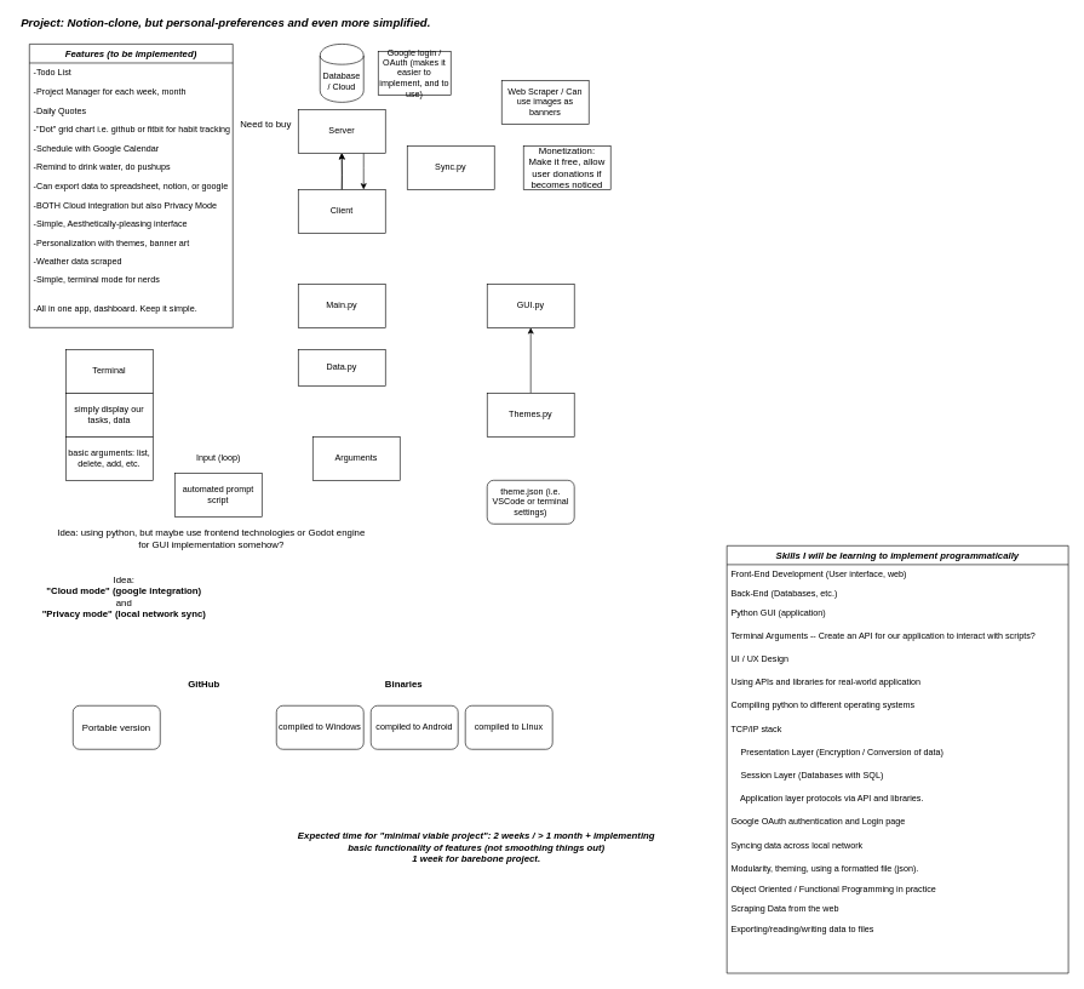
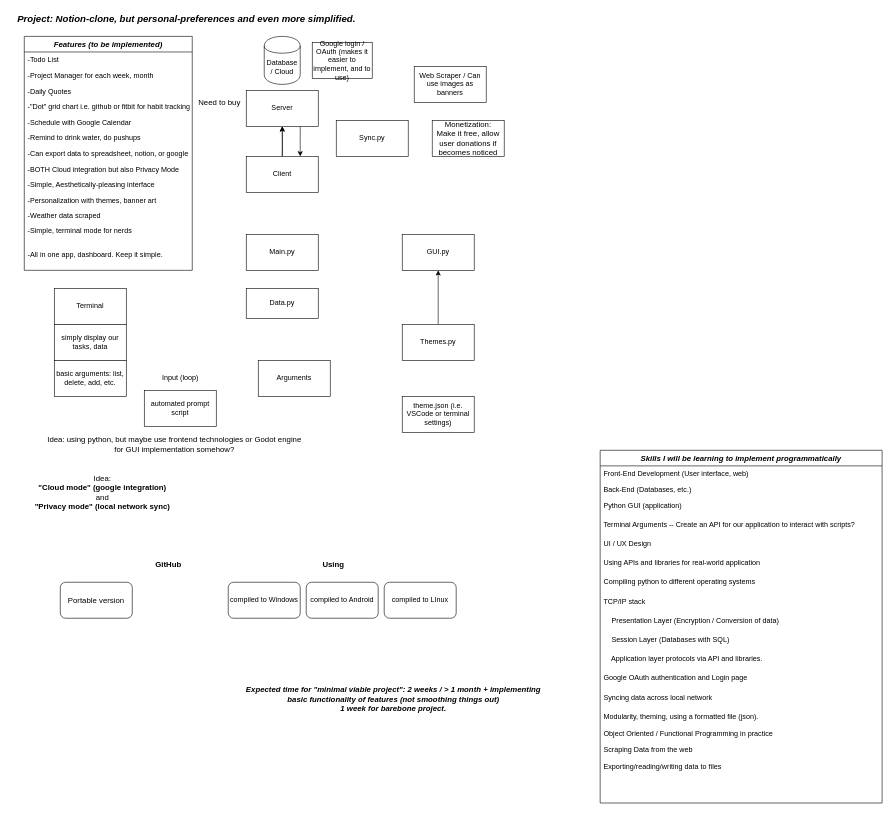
  <mxCell id="0" />
  <mxCell id="1" parent="0" />
  <mxCell id="2" value="Main.py" style="rounded=0;whiteSpace=wrap;html=1;" vertex="1" parent="1"><mxGeometry x="410" y="390" width="120" height="60" as="geometry" /></mxCell>
  <mxCell id="3" value="Terminal" style="whiteSpace=wrap;html=1;" vertex="1" parent="1"><mxGeometry x="90" y="480" width="120" height="60" as="geometry" /></mxCell>
  <mxCell id="4" value="GUI.py" style="whiteSpace=wrap;html=1;" vertex="1" parent="1"><mxGeometry x="670" y="390" width="120" height="60" as="geometry" /></mxCell>
  <mxCell id="5" value="simply display our tasks, data" style="whiteSpace=wrap;html=1;" vertex="1" parent="1"><mxGeometry x="90" y="540" width="120" height="60" as="geometry" /></mxCell>
  <mxCell id="6" value="automated prompt script&lt;br&gt;" style="whiteSpace=wrap;html=1;" vertex="1" parent="1"><mxGeometry x="240" y="650" width="120" height="60" as="geometry" /></mxCell>
  <mxCell id="7" value="basic arguments: list, delete, add, etc." style="whiteSpace=wrap;html=1;" vertex="1" parent="1"><mxGeometry x="90" y="600" width="120" height="60" as="geometry" /></mxCell>
  <mxCell id="8" style="edgeStyle=orthogonalEdgeStyle;rounded=0;orthogonalLoop=1;jettySize=auto;html=1;entryX=0.75;entryY=0;entryDx=0;entryDy=0;" edge="1" parent="1" source="9" target="12"><mxGeometry relative="1" as="geometry"><Array as="points"><mxPoint x="500" y="230" /><mxPoint x="500" y="230" /></Array></mxGeometry></mxCell>
  <mxCell id="9" value="Server" style="whiteSpace=wrap;html=1;" vertex="1" parent="1"><mxGeometry x="410" y="150" width="120" height="60" as="geometry" /></mxCell>
  <mxCell id="10" style="edgeStyle=orthogonalEdgeStyle;rounded=0;orthogonalLoop=1;jettySize=auto;html=1;entryX=0.5;entryY=1;entryDx=0;entryDy=0;" edge="1" parent="1" source="12" target="9"><mxGeometry relative="1" as="geometry" /></mxCell>
  <mxCell id="11" value="" style="edgeStyle=orthogonalEdgeStyle;rounded=0;orthogonalLoop=1;jettySize=auto;html=1;" edge="1" parent="1" target="9"><mxGeometry relative="1" as="geometry"><mxPoint x="470" y="270" as="sourcePoint" /></mxGeometry></mxCell>
  <mxCell id="12" value="Client" style="whiteSpace=wrap;html=1;" vertex="1" parent="1"><mxGeometry x="410" y="260" width="120" height="60" as="geometry" /></mxCell>
  <mxCell id="13" value="Database / Cloud" style="shape=cylinder;whiteSpace=wrap;html=1;boundedLbl=1;backgroundOutline=1;" vertex="1" parent="1"><mxGeometry x="440" y="60" width="60" height="80" as="geometry" /></mxCell>
  <mxCell id="14" value="Google login / OAuth (makes it easier to implement, and to use)" style="whiteSpace=wrap;html=1;" vertex="1" parent="1"><mxGeometry x="520" y="70" width="100" height="60" as="geometry" /></mxCell>
  <mxCell id="15" value="Data.py" style="whiteSpace=wrap;html=1;" vertex="1" parent="1"><mxGeometry x="410" y="480" width="120" height="50" as="geometry" /></mxCell>
  <mxCell id="16" value="&lt;font style=&quot;font-size: 16px&quot;&gt;&lt;i&gt;&lt;b&gt;Project: Notion-clone, but personal-preferences and even more simplified.&lt;/b&gt;&lt;/i&gt;&lt;/font&gt;" style="text;html=1;align=center;verticalAlign=middle;resizable=0;points=[];autosize=1;strokeColor=none;" vertex="1" parent="1"><mxGeometry y="20" width="580" height="20" as="geometry" x="20" /></mxCell>
  <mxCell id="17" style="edgeStyle=orthogonalEdgeStyle;rounded=0;orthogonalLoop=1;jettySize=auto;html=1;" edge="1" parent="1" source="18" target="4"><mxGeometry relative="1" as="geometry" /></mxCell>
  <mxCell id="18" value="Themes.py" style="whiteSpace=wrap;html=1;" vertex="1" parent="1"><mxGeometry x="670" y="540" width="120" height="60" as="geometry" /></mxCell>
- <mxCell id="19" value="theme.json (i.e. VSCode or terminal settings)" style="whiteSpace=wrap;html=1;rounded=1;" vertex="1" parent="1"><mxGeometry x="670" y="660" width="120" height="60" as="geometry" /></mxCell>
+ <mxCell id="19" value="theme.json (i.e. VSCode or terminal settings)" style="whiteSpace=wrap;html=1;" vertex="1" parent="1"><mxGeometry x="670" y="660" width="120" height="60" as="geometry" /></mxCell>
  <mxCell id="20" value="Arguments" style="whiteSpace=wrap;html=1;" vertex="1" parent="1"><mxGeometry x="430" y="600" width="120" height="60" as="geometry" /></mxCell>
  <mxCell id="21" value="Input (loop)" style="text;html=1;align=center;verticalAlign=middle;resizable=0;points=[];autosize=1;strokeColor=none;" vertex="1" parent="1"><mxGeometry x="260" y="620" width="80" height="20" as="geometry" /></mxCell>
  <mxCell id="22" value="Web Scraper / Can use images as banners" style="whiteSpace=wrap;html=1;" vertex="1" parent="1"><mxGeometry x="690" y="110" width="120" height="60" as="geometry" /></mxCell>
  <mxCell id="23" value="Sync.py&lt;br&gt;" style="whiteSpace=wrap;html=1;" vertex="1" parent="1"><mxGeometry x="560" y="200" width="120" height="60" as="geometry" /></mxCell>
  <mxCell id="24" value="compiled to Windows" style="rounded=1;whiteSpace=wrap;html=1;" vertex="1" parent="1"><mxGeometry x="380" y="970" width="120" height="60" as="geometry" /></mxCell>
  <mxCell id="25" value="compiled to Android" style="rounded=1;whiteSpace=wrap;html=1;" vertex="1" parent="1"><mxGeometry x="510" y="970" width="120" height="60" as="geometry" /></mxCell>
  <mxCell id="26" value="compiled to LInux" style="rounded=1;whiteSpace=wrap;html=1;" vertex="1" parent="1"><mxGeometry x="640" y="970" width="120" height="60" as="geometry" /></mxCell>
  <mxCell id="27" value="Features (to be implemented)" style="swimlane;fontStyle=3;childLayout=stackLayout;horizontal=1;startSize=26;horizontalStack=0;resizeParent=1;resizeParentMax=0;resizeLast=0;collapsible=1;marginBottom=0;fontSize=13;" vertex="1" parent="1"><mxGeometry x="40" y="60" width="280" height="390" as="geometry" /></mxCell>
  <mxCell id="28" value="-Todo List   " style="text;strokeColor=none;fillColor=none;align=left;verticalAlign=top;spacingLeft=4;spacingRight=4;overflow=hidden;rotatable=0;points=[[0,0.5],[1,0.5]];portConstraint=eastwest;" vertex="1" parent="27"><mxGeometry y="26" width="280" height="26" as="geometry" /></mxCell>
  <mxCell id="29" value="-Project Manager for each week, month" style="text;strokeColor=none;fillColor=none;align=left;verticalAlign=top;spacingLeft=4;spacingRight=4;overflow=hidden;rotatable=0;points=[[0,0.5],[1,0.5]];portConstraint=eastwest;" vertex="1" parent="27"><mxGeometry y="52" width="280" height="26" as="geometry" /></mxCell>
  <mxCell id="30" value="-Daily Quotes" style="text;strokeColor=none;fillColor=none;align=left;verticalAlign=top;spacingLeft=4;spacingRight=4;overflow=hidden;rotatable=0;points=[[0,0.5],[1,0.5]];portConstraint=eastwest;" vertex="1" parent="27"><mxGeometry y="78" width="280" height="26" as="geometry" /></mxCell>
  <mxCell id="31" value="-&quot;Dot&quot; grid chart i.e. github or fitbit for habit tracking" style="text;strokeColor=none;fillColor=none;align=left;verticalAlign=top;spacingLeft=4;spacingRight=4;overflow=hidden;rotatable=0;points=[[0,0.5],[1,0.5]];portConstraint=eastwest;" vertex="1" parent="27"><mxGeometry y="104" width="280" height="26" as="geometry" /></mxCell>
  <mxCell id="32" value="-Schedule with Google Calendar" style="text;strokeColor=none;fillColor=none;align=left;verticalAlign=top;spacingLeft=4;spacingRight=4;overflow=hidden;rotatable=0;points=[[0,0.5],[1,0.5]];portConstraint=eastwest;" vertex="1" parent="27"><mxGeometry y="130" width="280" height="26" as="geometry" /></mxCell>
  <mxCell id="33" value="-Remind to drink water, do pushups" style="text;strokeColor=none;fillColor=none;align=left;verticalAlign=top;spacingLeft=4;spacingRight=4;overflow=hidden;rotatable=0;points=[[0,0.5],[1,0.5]];portConstraint=eastwest;" vertex="1" parent="27"><mxGeometry y="156" width="280" height="26" as="geometry" /></mxCell>
  <mxCell id="34" value="-Can export data to spreadsheet, notion, or google" style="text;strokeColor=none;fillColor=none;align=left;verticalAlign=top;spacingLeft=4;spacingRight=4;overflow=hidden;rotatable=0;points=[[0,0.5],[1,0.5]];portConstraint=eastwest;" vertex="1" parent="27"><mxGeometry y="182" width="280" height="26" as="geometry" /></mxCell>
  <mxCell id="35" value="-BOTH Cloud integration but also Privacy Mode" style="text;strokeColor=none;fillColor=none;align=left;verticalAlign=top;spacingLeft=4;spacingRight=4;overflow=hidden;rotatable=0;points=[[0,0.5],[1,0.5]];portConstraint=eastwest;" vertex="1" parent="27"><mxGeometry y="208" width="280" height="26" as="geometry" /></mxCell>
  <mxCell id="36" value="-Simple, Aesthetically-pleasing interface" style="text;strokeColor=none;fillColor=none;align=left;verticalAlign=top;spacingLeft=4;spacingRight=4;overflow=hidden;rotatable=0;points=[[0,0.5],[1,0.5]];portConstraint=eastwest;" vertex="1" parent="27"><mxGeometry y="234" width="280" height="26" as="geometry" /></mxCell>
  <mxCell id="37" value="-Personalization with themes, banner art" style="text;strokeColor=none;fillColor=none;align=left;verticalAlign=top;spacingLeft=4;spacingRight=4;overflow=hidden;rotatable=0;points=[[0,0.5],[1,0.5]];portConstraint=eastwest;" vertex="1" parent="27"><mxGeometry y="260" width="280" height="26" as="geometry" /></mxCell>
  <mxCell id="38" value="-Weather data scraped" style="text;strokeColor=none;fillColor=none;align=left;verticalAlign=top;spacingLeft=4;spacingRight=4;overflow=hidden;rotatable=0;points=[[0,0.5],[1,0.5]];portConstraint=eastwest;" vertex="1" parent="27"><mxGeometry y="286" width="280" height="24" as="geometry" /></mxCell>
  <mxCell id="39" value="-Simple, terminal mode for nerds" style="text;strokeColor=none;fillColor=none;align=left;verticalAlign=top;spacingLeft=4;spacingRight=4;overflow=hidden;rotatable=0;points=[[0,0.5],[1,0.5]];portConstraint=eastwest;" vertex="1" parent="27"><mxGeometry y="310" width="280" height="40" as="geometry" /></mxCell>
  <mxCell id="40" value="-All in one app, dashboard. Keep it simple." style="text;strokeColor=none;fillColor=none;align=left;verticalAlign=top;spacingLeft=4;spacingRight=4;overflow=hidden;rotatable=0;points=[[0,0.5],[1,0.5]];portConstraint=eastwest;" vertex="1" parent="27"><mxGeometry y="350" width="280" height="40" as="geometry" /></mxCell>
  <mxCell id="41" value="Idea: using python, but maybe use frontend technologies or Godot engine&lt;br&gt;for GUI implementation somehow?" style="text;html=1;align=center;verticalAlign=middle;resizable=0;points=[];autosize=1;strokeColor=none;fontSize=13;" vertex="1" parent="1"><mxGeometry x="70" y="720" width="440" height="40" as="geometry" /></mxCell>
  <mxCell id="42" value="Portable version" style="rounded=1;whiteSpace=wrap;html=1;fontSize=13;" vertex="1" parent="1"><mxGeometry x="100" y="970" width="120" height="60" as="geometry" /></mxCell>
- <mxCell id="43" value="&lt;b&gt;Binaries&lt;/b&gt;" style="text;html=1;align=center;verticalAlign=middle;resizable=0;points=[];autosize=1;strokeColor=none;fontSize=13;" vertex="1" parent="1"><mxGeometry x="520" y="930" width="70" height="20" as="geometry" /></mxCell>
+ <mxCell id="43" value="&lt;b&gt;Using&lt;/b&gt;" style="text;html=1;align=center;verticalAlign=middle;resizable=0;points=[];autosize=1;strokeColor=none;fontSize=13;" vertex="1" parent="1"><mxGeometry x="520" y="930" width="70" height="20" as="geometry" /></mxCell>
  <mxCell id="44" value="&lt;b&gt;GitHub&lt;/b&gt;" style="text;html=1;align=center;verticalAlign=middle;resizable=0;points=[];autosize=1;strokeColor=none;fontSize=13;" vertex="1" parent="1"><mxGeometry x="250" y="930" width="60" height="20" as="geometry" /></mxCell>
  <mxCell id="45" value="Need to buy" style="text;html=1;align=center;verticalAlign=middle;resizable=0;points=[];autosize=1;strokeColor=none;fontSize=13;" vertex="1" parent="1"><mxGeometry x="320" y="160" width="90" height="20" as="geometry" /></mxCell>
  <mxCell id="46" value="Idea:&lt;br&gt;&lt;b&gt;&quot;Cloud mode&quot; (google integration)&lt;/b&gt;&lt;br&gt;and&lt;br&gt;&lt;b&gt;&quot;Privacy mode&quot; (local network sync)&lt;/b&gt;" style="text;html=1;align=center;verticalAlign=middle;resizable=0;points=[];autosize=1;strokeColor=none;fontSize=13;" vertex="1" parent="1"><mxGeometry x="50" y="785" width="240" height="70" as="geometry" /></mxCell>
  <mxCell id="47" value="Monetization: &lt;br&gt;Make it free, allow user donations if becomes noticed" style="whiteSpace=wrap;html=1;fontSize=13;" vertex="1" parent="1"><mxGeometry x="720" y="200" width="120" height="60" as="geometry" /></mxCell>
  <mxCell id="48" value="&lt;b&gt;&lt;i&gt;Expected time for &quot;minimal viable project&quot;: 2 weeks / &amp;gt; 1 month + implementing&lt;br&gt;basic functionality of features (not smoothing things out)&lt;br&gt;1 week for barebone project.&lt;br&gt;&lt;/i&gt;&lt;/b&gt;" style="text;html=1;align=center;verticalAlign=middle;resizable=0;points=[];autosize=1;strokeColor=none;fontSize=13;" vertex="1" parent="1"><mxGeometry x="400" y="1140" width="510" height="50" as="geometry" /></mxCell>
  <mxCell id="49" value="Skills I will be learning to implement programmatically" style="swimlane;fontStyle=3;childLayout=stackLayout;horizontal=1;startSize=26;horizontalStack=0;resizeParent=1;resizeParentMax=0;resizeLast=0;collapsible=1;marginBottom=0;fontSize=13;" vertex="1" parent="1"><mxGeometry x="1000" y="750" width="470" height="588" as="geometry"><mxRectangle x="980" y="735" width="170" height="26" as="alternateBounds" /></mxGeometry></mxCell>
  <mxCell id="50" value="Front-End Development (User interface, web)    " style="text;strokeColor=none;fillColor=none;align=left;verticalAlign=top;spacingLeft=4;spacingRight=4;overflow=hidden;rotatable=0;points=[[0,0.5],[1,0.5]];portConstraint=eastwest;" vertex="1" parent="49"><mxGeometry y="26" width="470" height="26" as="geometry" /></mxCell>
  <mxCell id="51" value="Back-End (Databases, etc.)" style="text;strokeColor=none;fillColor=none;align=left;verticalAlign=top;spacingLeft=4;spacingRight=4;overflow=hidden;rotatable=0;points=[[0,0.5],[1,0.5]];portConstraint=eastwest;" vertex="1" parent="49"><mxGeometry y="52" width="470" height="26" as="geometry" /></mxCell>
  <mxCell id="52" value="Python GUI (application)" style="text;strokeColor=none;fillColor=none;align=left;verticalAlign=top;spacingLeft=4;spacingRight=4;overflow=hidden;rotatable=0;points=[[0,0.5],[1,0.5]];portConstraint=eastwest;" vertex="1" parent="49"><mxGeometry y="78" width="470" height="32" as="geometry" /></mxCell>
  <mxCell id="53" value="Terminal Arguments -- Create an API for our application to interact with scripts?" style="text;strokeColor=none;fillColor=none;align=left;verticalAlign=top;spacingLeft=4;spacingRight=4;overflow=hidden;rotatable=0;points=[[0,0.5],[1,0.5]];portConstraint=eastwest;" vertex="1" parent="49"><mxGeometry y="110" width="470" height="32" as="geometry" /></mxCell>
  <mxCell id="54" value="UI / UX Design" style="text;strokeColor=none;fillColor=none;align=left;verticalAlign=top;spacingLeft=4;spacingRight=4;overflow=hidden;rotatable=0;points=[[0,0.5],[1,0.5]];portConstraint=eastwest;" vertex="1" parent="49"><mxGeometry y="142" width="470" height="32" as="geometry" /></mxCell>
  <mxCell id="55" value="Using APIs and libraries for real-world application " style="text;strokeColor=none;fillColor=none;align=left;verticalAlign=top;spacingLeft=4;spacingRight=4;overflow=hidden;rotatable=0;points=[[0,0.5],[1,0.5]];portConstraint=eastwest;" vertex="1" parent="49"><mxGeometry y="174" width="470" height="32" as="geometry" /></mxCell>
  <mxCell id="56" value="Compiling python to different operating systems" style="text;strokeColor=none;fillColor=none;align=left;verticalAlign=top;spacingLeft=4;spacingRight=4;overflow=hidden;rotatable=0;points=[[0,0.5],[1,0.5]];portConstraint=eastwest;" vertex="1" parent="49"><mxGeometry y="206" width="470" height="32" as="geometry" /></mxCell>
  <mxCell id="57" value="TCP/IP stack" style="text;strokeColor=none;fillColor=none;align=left;verticalAlign=top;spacingLeft=4;spacingRight=4;overflow=hidden;rotatable=0;points=[[0,0.5],[1,0.5]];portConstraint=eastwest;" vertex="1" parent="49"><mxGeometry y="238" width="470" height="32" as="geometry" /></mxCell>
  <mxCell id="58" value="    Presentation Layer (Encryption / Conversion of data)" style="text;strokeColor=none;fillColor=none;align=left;verticalAlign=top;spacingLeft=4;spacingRight=4;overflow=hidden;rotatable=0;points=[[0,0.5],[1,0.5]];portConstraint=eastwest;" vertex="1" parent="49"><mxGeometry y="270" width="470" height="32" as="geometry" /></mxCell>
  <mxCell id="59" value="    Session Layer (Databases with SQL)" style="text;strokeColor=none;fillColor=none;align=left;verticalAlign=top;spacingLeft=4;spacingRight=4;overflow=hidden;rotatable=0;points=[[0,0.5],[1,0.5]];portConstraint=eastwest;" vertex="1" parent="49"><mxGeometry y="302" width="470" height="32" as="geometry" /></mxCell>
  <mxCell id="60" value="    Application layer protocols via API and libraries." style="text;strokeColor=none;fillColor=none;align=left;verticalAlign=top;spacingLeft=4;spacingRight=4;overflow=hidden;rotatable=0;points=[[0,0.5],[1,0.5]];portConstraint=eastwest;" vertex="1" parent="49"><mxGeometry y="334" width="470" height="32" as="geometry" /></mxCell>
  <mxCell id="61" value="Google OAuth authentication and Login page" style="text;strokeColor=none;fillColor=none;align=left;verticalAlign=top;spacingLeft=4;spacingRight=4;overflow=hidden;rotatable=0;points=[[0,0.5],[1,0.5]];portConstraint=eastwest;" vertex="1" parent="49"><mxGeometry y="366" width="470" height="32" as="geometry" /></mxCell>
  <mxCell id="62" value="Syncing data across local network" style="text;strokeColor=none;fillColor=none;align=left;verticalAlign=top;spacingLeft=4;spacingRight=4;overflow=hidden;rotatable=0;points=[[0,0.5],[1,0.5]];portConstraint=eastwest;" vertex="1" parent="49"><mxGeometry y="398" width="470" height="32" as="geometry" /></mxCell>
  <mxCell id="63" value="Modularity, theming, using a formatted file (json).&#10;&#10;Object Oriented / Functional Programming in practice&#10;&#10;Scraping Data from the web&#10;&#10;Exporting/reading/writing data to files" style="text;strokeColor=none;fillColor=none;align=left;verticalAlign=top;spacingLeft=4;spacingRight=4;overflow=hidden;rotatable=0;points=[[0,0.5],[1,0.5]];portConstraint=eastwest;" vertex="1" parent="49"><mxGeometry y="430" width="470" height="158" as="geometry" /></mxCell>
